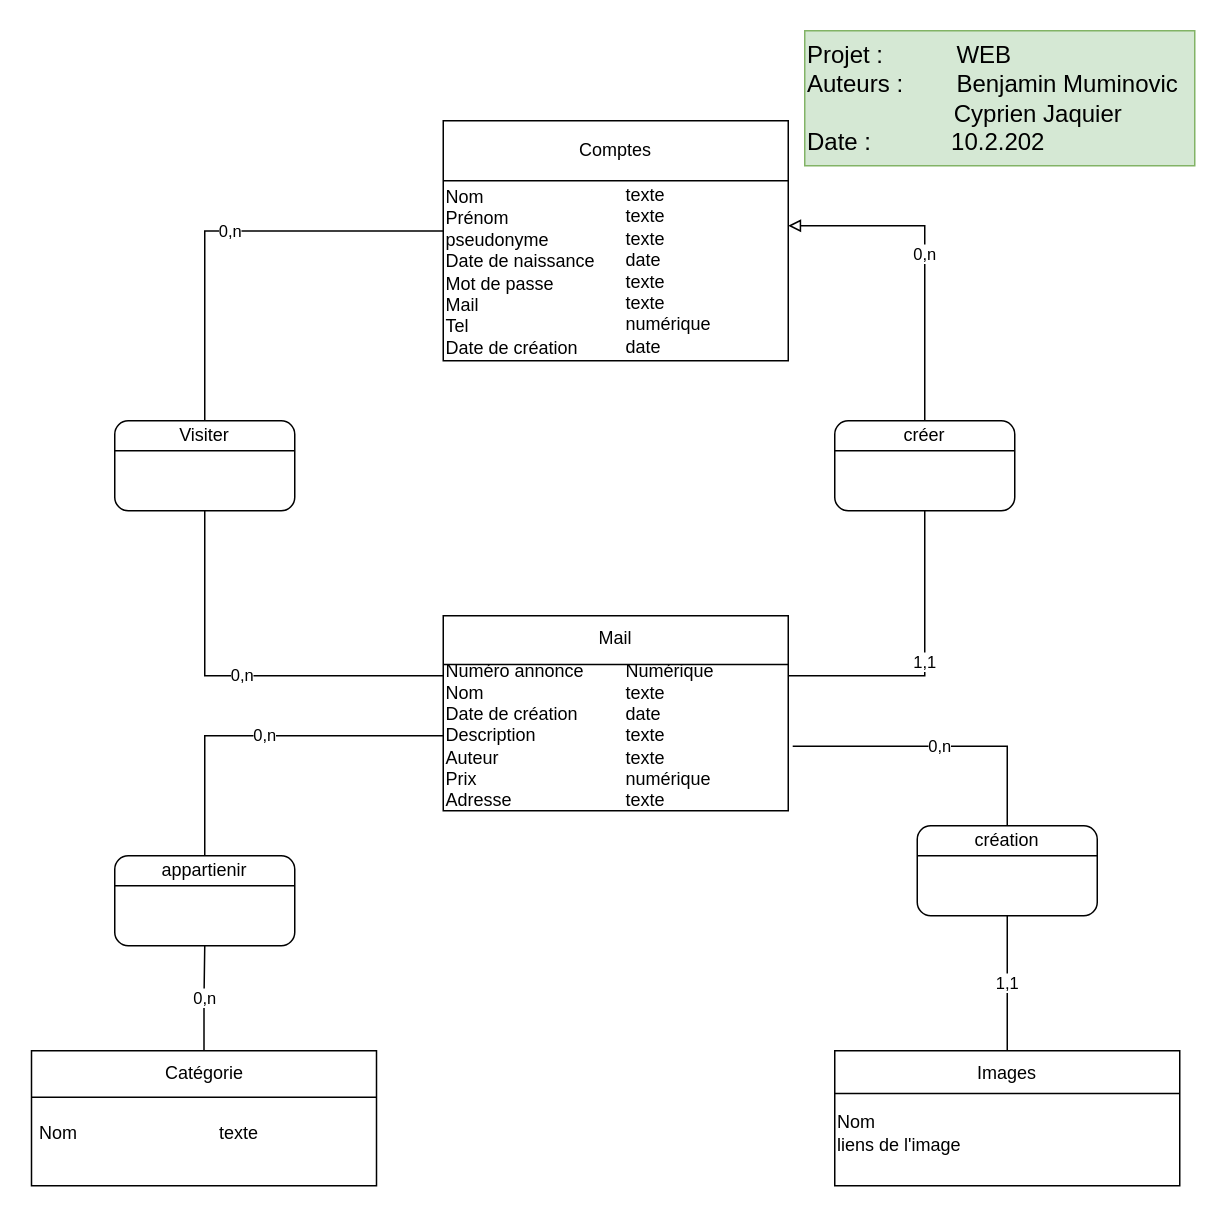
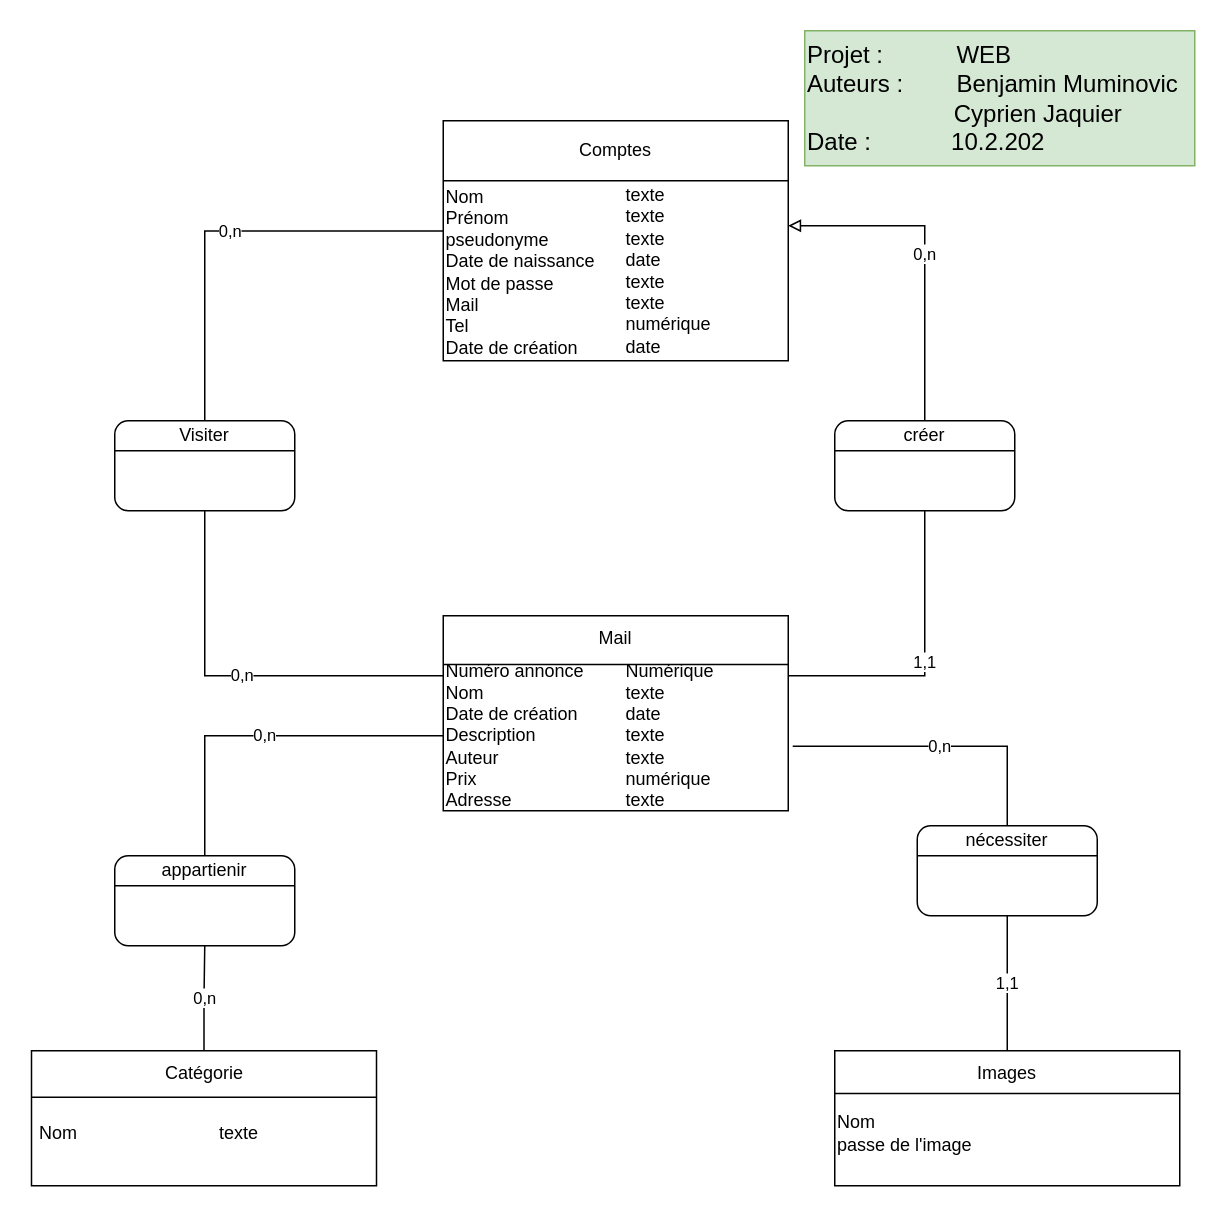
  <mxCell id="0" />
  <mxCell id="1" parent="0" />
  <mxCell id="2" value="Projet :&amp;nbsp; &amp;nbsp; &amp;nbsp; &amp;nbsp; &amp;nbsp; &amp;nbsp;WEB&amp;nbsp;&lt;br&gt;&lt;div style=&quot;text-align: center&quot;&gt;&lt;span&gt;Auteurs :&amp;nbsp; &amp;nbsp; &amp;nbsp; &amp;nbsp; Benjamin Muminovic&lt;/span&gt;&lt;/div&gt;&lt;div&gt;&amp;nbsp; &amp;nbsp; &amp;nbsp; &amp;nbsp; &amp;nbsp; &amp;nbsp; &amp;nbsp; &amp;nbsp; &amp;nbsp; &amp;nbsp; &amp;nbsp; Cyprien Jaquier&lt;/div&gt;&lt;div&gt;Date :&amp;nbsp; &amp;nbsp; &amp;nbsp; &amp;nbsp; &amp;nbsp; &amp;nbsp; 10.2.202&lt;/div&gt;" style="rounded=0;whiteSpace=wrap;html=1;labelBackgroundColor=none;strokeColor=#82b366;fontSize=16;align=left;fillColor=#d5e8d4;" parent="1" vertex="1"><mxGeometry x="536" y="20" width="260" height="90" as="geometry" /></mxCell>
  <mxCell id="3" value="" style="rounded=0;whiteSpace=wrap;html=1;" parent="1" vertex="1"><mxGeometry x="295" y="80" width="230" height="160" as="geometry" /></mxCell>
  <mxCell id="4" value="Comptes" style="text;html=1;strokeColor=none;fillColor=none;align=center;verticalAlign=middle;whiteSpace=wrap;rounded=0;" parent="1" vertex="1"><mxGeometry x="295" y="80" width="230" height="40" as="geometry" /></mxCell>
  <mxCell id="5" value="" style="endArrow=none;html=1;exitX=0;exitY=0.25;exitDx=0;exitDy=0;entryX=1;entryY=0.25;entryDx=0;entryDy=0;" parent="1" source="3" target="3" edge="1"><mxGeometry width="50" height="50" relative="1" as="geometry"><mxPoint x="435" y="410" as="sourcePoint" /><mxPoint x="485" y="360" as="targetPoint" /></mxGeometry></mxCell>
  <mxCell id="6" value="Nom&lt;br&gt;Prénom&lt;br&gt;pseudonyme&lt;br&gt;Date de naissance&lt;br&gt;Mot de passe&lt;br&gt;Mail&lt;br&gt;Tel&lt;br&gt;Date de création" style="text;html=1;strokeColor=none;fillColor=none;align=left;verticalAlign=middle;whiteSpace=wrap;rounded=0;" parent="1" vertex="1"><mxGeometry x="295" y="126" width="110" height="110" as="geometry" /></mxCell>
  <mxCell id="7" value="&lt;div&gt;&lt;span&gt;texte&lt;/span&gt;&lt;/div&gt;&lt;div&gt;&lt;span&gt;texte&lt;/span&gt;&lt;/div&gt;&lt;div&gt;&lt;span&gt;texte&lt;/span&gt;&lt;/div&gt;&lt;div&gt;&lt;span&gt;date&lt;/span&gt;&lt;/div&gt;&lt;div&gt;&lt;span&gt;texte&lt;/span&gt;&lt;/div&gt;&lt;div&gt;&lt;span&gt;texte&lt;/span&gt;&lt;/div&gt;&lt;div&gt;&lt;span&gt;numérique&lt;/span&gt;&lt;/div&gt;&lt;div&gt;&lt;span&gt;date&lt;/span&gt;&lt;/div&gt;" style="text;html=1;strokeColor=none;fillColor=none;align=left;verticalAlign=middle;whiteSpace=wrap;rounded=0;" parent="1" vertex="1"><mxGeometry x="415" y="120" width="110" height="120" as="geometry" /></mxCell>
  <mxCell id="8" value="" style="rounded=0;whiteSpace=wrap;html=1;" parent="1" vertex="1"><mxGeometry x="295" y="410" width="230" height="130" as="geometry" /></mxCell>
  <mxCell id="9" value="Mail" style="text;html=1;strokeColor=none;fillColor=none;align=center;verticalAlign=middle;whiteSpace=wrap;rounded=0;" parent="1" vertex="1"><mxGeometry x="295" y="410" width="230" height="30" as="geometry" /></mxCell>
  <mxCell id="10" value="" style="endArrow=none;html=1;exitX=0;exitY=0.25;exitDx=0;exitDy=0;entryX=1;entryY=0.25;entryDx=0;entryDy=0;" parent="1" source="8" target="8" edge="1"><mxGeometry width="50" height="50" relative="1" as="geometry"><mxPoint x="435" y="740" as="sourcePoint" /><mxPoint x="485" y="690" as="targetPoint" /></mxGeometry></mxCell>
  <mxCell id="11" value="Numéro annonce&lt;br&gt;Nom&lt;br&gt;Date de création&lt;br&gt;Description&lt;br&gt;Auteur&lt;br&gt;Prix&lt;br&gt;Adresse" style="text;html=1;strokeColor=none;fillColor=none;align=left;verticalAlign=middle;whiteSpace=wrap;rounded=0;" parent="1" vertex="1"><mxGeometry x="295" y="450" width="110" height="80" as="geometry" /></mxCell>
  <mxCell id="12" value="&lt;div&gt;&lt;span&gt;Numérique&lt;/span&gt;&lt;/div&gt;&lt;div&gt;&lt;span&gt;texte&lt;/span&gt;&lt;/div&gt;&lt;div&gt;&lt;span&gt;date&lt;/span&gt;&lt;/div&gt;&lt;div&gt;&lt;span&gt;texte&lt;/span&gt;&lt;/div&gt;&lt;div&gt;&lt;span&gt;texte&lt;/span&gt;&lt;/div&gt;&lt;div&gt;&lt;span&gt;numérique&lt;/span&gt;&lt;/div&gt;&lt;div&gt;texte&lt;/div&gt;" style="text;html=1;strokeColor=none;fillColor=none;align=left;verticalAlign=middle;whiteSpace=wrap;rounded=0;" parent="1" vertex="1"><mxGeometry x="415" y="450" width="110" height="80" as="geometry" /></mxCell>
  <mxCell id="13" value="" style="group" parent="1" vertex="1" connectable="0"><mxGeometry x="556" y="700" width="230" height="90" as="geometry" /></mxCell>
  <mxCell id="14" value="" style="rounded=0;whiteSpace=wrap;html=1;" parent="13" vertex="1"><mxGeometry width="230" height="90" as="geometry" /></mxCell>
  <mxCell id="15" value="Images" style="text;html=1;strokeColor=none;fillColor=none;align=center;verticalAlign=middle;whiteSpace=wrap;rounded=0;" parent="13" vertex="1"><mxGeometry width="230" height="30" as="geometry" /></mxCell>
  <mxCell id="16" value="" style="endArrow=none;html=1;exitX=0;exitY=0.25;exitDx=0;exitDy=0;entryX=1;entryY=0.25;entryDx=0;entryDy=0;" parent="13" edge="1"><mxGeometry width="50" height="50" relative="1" as="geometry"><mxPoint y="28.5" as="sourcePoint" /><mxPoint x="230" y="28.5" as="targetPoint" /></mxGeometry></mxCell>
- <mxCell id="17" value="Nom&lt;br&gt;liens de l'image" style="text;html=1;strokeColor=none;fillColor=none;align=left;verticalAlign=middle;whiteSpace=wrap;rounded=0;" parent="13" vertex="1"><mxGeometry y="30" width="110" height="50" as="geometry" /></mxCell>
+ <mxCell id="17" value="Nom&lt;br&gt;passe de l'image" style="text;html=1;strokeColor=none;fillColor=none;align=left;verticalAlign=middle;whiteSpace=wrap;rounded=0;" parent="13" vertex="1"><mxGeometry y="30" width="110" height="50" as="geometry" /></mxCell>
  <mxCell id="18" value="" style="rounded=0;whiteSpace=wrap;html=1;" parent="1" vertex="1"><mxGeometry x="20.5" y="700" width="230" height="90" as="geometry" /></mxCell>
  <mxCell id="19" value="0,n" style="edgeStyle=orthogonalEdgeStyle;rounded=0;orthogonalLoop=1;jettySize=auto;html=1;entryX=0.5;entryY=1;entryDx=0;entryDy=0;startArrow=none;startFill=0;endArrow=none;endFill=0;" parent="1" source="20" target="33" edge="1"><mxGeometry relative="1" as="geometry" /></mxCell>
  <mxCell id="20" value="Catégorie" style="text;html=1;strokeColor=none;fillColor=none;align=center;verticalAlign=middle;whiteSpace=wrap;rounded=0;" parent="1" vertex="1"><mxGeometry x="20.5" y="700" width="230" height="30" as="geometry" /></mxCell>
  <mxCell id="21" value="" style="endArrow=none;html=1;exitX=0;exitY=0.25;exitDx=0;exitDy=0;entryX=1;entryY=0.25;entryDx=0;entryDy=0;" parent="1" edge="1"><mxGeometry width="50" height="50" relative="1" as="geometry"><mxPoint x="20.5" y="731" as="sourcePoint" /><mxPoint x="250.5" y="731" as="targetPoint" /></mxGeometry></mxCell>
  <mxCell id="22" value="Nom&lt;br&gt;" style="text;html=1;strokeColor=none;fillColor=none;align=left;verticalAlign=middle;whiteSpace=wrap;rounded=0;" parent="1" vertex="1"><mxGeometry x="23.5" y="740" width="110" height="30" as="geometry" /></mxCell>
  <mxCell id="23" value="&lt;div&gt;&lt;span&gt;texte&lt;/span&gt;&lt;/div&gt;" style="text;html=1;strokeColor=none;fillColor=none;align=left;verticalAlign=middle;whiteSpace=wrap;rounded=0;" parent="1" vertex="1"><mxGeometry x="143.5" y="740" width="110" height="30" as="geometry" /></mxCell>
  <mxCell id="24" value="" style="group" parent="1" vertex="1" connectable="0"><mxGeometry x="76" y="280" width="120" height="60" as="geometry" /></mxCell>
  <mxCell id="25" value="" style="rounded=1;whiteSpace=wrap;html=1;" parent="24" vertex="1"><mxGeometry width="120" height="60" as="geometry" /></mxCell>
  <mxCell id="26" value="Visiter" style="text;html=1;strokeColor=none;fillColor=none;align=center;verticalAlign=middle;whiteSpace=wrap;rounded=0;" parent="24" vertex="1"><mxGeometry width="120" height="20" as="geometry" /></mxCell>
  <mxCell id="27" value="" style="endArrow=none;html=1;exitX=0;exitY=1;exitDx=0;exitDy=0;entryX=1;entryY=1;entryDx=0;entryDy=0;" parent="24" source="26" target="26" edge="1"><mxGeometry width="50" height="50" relative="1" as="geometry"><mxPoint x="320" y="-20" as="sourcePoint" /><mxPoint x="370" y="-70" as="targetPoint" /></mxGeometry></mxCell>
  <mxCell id="28" value="" style="group" parent="1" vertex="1" connectable="0"><mxGeometry x="556" y="280" width="120" height="60" as="geometry" /></mxCell>
  <mxCell id="29" value="" style="rounded=1;whiteSpace=wrap;html=1;" parent="28" vertex="1"><mxGeometry width="120" height="60" as="geometry" /></mxCell>
  <mxCell id="30" value="créer" style="text;html=1;strokeColor=none;fillColor=none;align=center;verticalAlign=middle;whiteSpace=wrap;rounded=0;" parent="28" vertex="1"><mxGeometry width="120" height="20" as="geometry" /></mxCell>
  <mxCell id="31" value="" style="endArrow=none;html=1;exitX=0;exitY=1;exitDx=0;exitDy=0;entryX=1;entryY=1;entryDx=0;entryDy=0;" parent="28" source="30" target="30" edge="1"><mxGeometry width="50" height="50" relative="1" as="geometry"><mxPoint x="320" y="-20" as="sourcePoint" /><mxPoint x="370" y="-70" as="targetPoint" /></mxGeometry></mxCell>
  <mxCell id="32" value="" style="group" parent="1" vertex="1" connectable="0"><mxGeometry x="76" y="570" width="120" height="60" as="geometry" /></mxCell>
  <mxCell id="33" value="" style="rounded=1;whiteSpace=wrap;html=1;" parent="32" vertex="1"><mxGeometry width="120" height="60" as="geometry" /></mxCell>
  <mxCell id="34" value="appartienir" style="text;html=1;strokeColor=none;fillColor=none;align=center;verticalAlign=middle;whiteSpace=wrap;rounded=0;" parent="32" vertex="1"><mxGeometry width="120" height="20" as="geometry" /></mxCell>
  <mxCell id="35" value="" style="endArrow=none;html=1;exitX=0;exitY=1;exitDx=0;exitDy=0;entryX=1;entryY=1;entryDx=0;entryDy=0;" parent="32" source="34" target="34" edge="1"><mxGeometry width="50" height="50" relative="1" as="geometry"><mxPoint x="320" y="-20" as="sourcePoint" /><mxPoint x="370" y="-70" as="targetPoint" /></mxGeometry></mxCell>
  <mxCell id="36" value="" style="group" parent="1" vertex="1" connectable="0"><mxGeometry x="611" y="550" width="120" height="60" as="geometry" /></mxCell>
  <mxCell id="37" value="" style="rounded=1;whiteSpace=wrap;html=1;" parent="36" vertex="1"><mxGeometry width="120" height="60" as="geometry" /></mxCell>
- <mxCell id="38" value="création" style="text;html=1;strokeColor=none;fillColor=none;align=center;verticalAlign=middle;whiteSpace=wrap;rounded=0;" parent="36" vertex="1"><mxGeometry width="120" height="20" as="geometry" /></mxCell>
+ <mxCell id="38" value="nécessiter" style="text;html=1;strokeColor=none;fillColor=none;align=center;verticalAlign=middle;whiteSpace=wrap;rounded=0;" parent="36" vertex="1"><mxGeometry width="120" height="20" as="geometry" /></mxCell>
  <mxCell id="39" value="" style="endArrow=none;html=1;exitX=0;exitY=1;exitDx=0;exitDy=0;entryX=1;entryY=1;entryDx=0;entryDy=0;" parent="36" source="38" target="38" edge="1"><mxGeometry width="50" height="50" relative="1" as="geometry"><mxPoint x="320" y="-20" as="sourcePoint" /><mxPoint x="370" y="-70" as="targetPoint" /></mxGeometry></mxCell>
  <mxCell id="40" value="0,n" style="edgeStyle=orthogonalEdgeStyle;rounded=0;orthogonalLoop=1;jettySize=auto;html=1;entryX=0;entryY=0.25;entryDx=0;entryDy=0;startArrow=none;startFill=0;endArrow=none;endFill=0;" parent="1" source="25" target="6" edge="1"><mxGeometry relative="1" as="geometry"><Array as="points"><mxPoint x="136" y="154" /></Array></mxGeometry></mxCell>
  <mxCell id="41" value="0,n" style="edgeStyle=orthogonalEdgeStyle;rounded=0;orthogonalLoop=1;jettySize=auto;html=1;entryX=1;entryY=0.25;entryDx=0;entryDy=0;startArrow=none;startFill=0;endArrow=block;endFill=0;" parent="1" source="30" target="7" edge="1"><mxGeometry relative="1" as="geometry"><Array as="points"><mxPoint x="616" y="150" /></Array></mxGeometry></mxCell>
  <mxCell id="42" value="0,n" style="edgeStyle=orthogonalEdgeStyle;rounded=0;orthogonalLoop=1;jettySize=auto;html=1;entryX=0;entryY=0;entryDx=0;entryDy=0;startArrow=none;startFill=0;endArrow=none;endFill=0;" parent="1" source="25" target="11" edge="1"><mxGeometry relative="1" as="geometry"><Array as="points"><mxPoint x="136" y="450" /></Array></mxGeometry></mxCell>
  <mxCell id="43" value="0,n" style="edgeStyle=orthogonalEdgeStyle;rounded=0;orthogonalLoop=1;jettySize=auto;html=1;entryX=0;entryY=0.5;entryDx=0;entryDy=0;startArrow=none;startFill=0;endArrow=none;endFill=0;" parent="1" source="33" target="11" edge="1"><mxGeometry relative="1" as="geometry"><Array as="points"><mxPoint x="136" y="490" /></Array></mxGeometry></mxCell>
  <mxCell id="44" value="1,1" style="edgeStyle=orthogonalEdgeStyle;rounded=0;orthogonalLoop=1;jettySize=auto;html=1;entryX=1;entryY=0;entryDx=0;entryDy=0;startArrow=none;startFill=0;endArrow=none;endFill=0;" parent="1" source="29" target="12" edge="1"><mxGeometry relative="1" as="geometry"><Array as="points"><mxPoint x="616" y="450" /></Array></mxGeometry></mxCell>
  <mxCell id="45" value="0,n" style="edgeStyle=orthogonalEdgeStyle;rounded=0;orthogonalLoop=1;jettySize=auto;html=1;entryX=1.027;entryY=0.588;entryDx=0;entryDy=0;entryPerimeter=0;startArrow=none;startFill=0;endArrow=none;endFill=0;" parent="1" source="37" target="12" edge="1"><mxGeometry relative="1" as="geometry"><Array as="points"><mxPoint x="671" y="497" /></Array></mxGeometry></mxCell>
  <mxCell id="46" value="1,1" style="edgeStyle=orthogonalEdgeStyle;rounded=0;orthogonalLoop=1;jettySize=auto;html=1;entryX=0.5;entryY=1;entryDx=0;entryDy=0;startArrow=none;startFill=0;endArrow=none;endFill=0;" parent="1" source="15" target="37" edge="1"><mxGeometry relative="1" as="geometry" /></mxCell>
